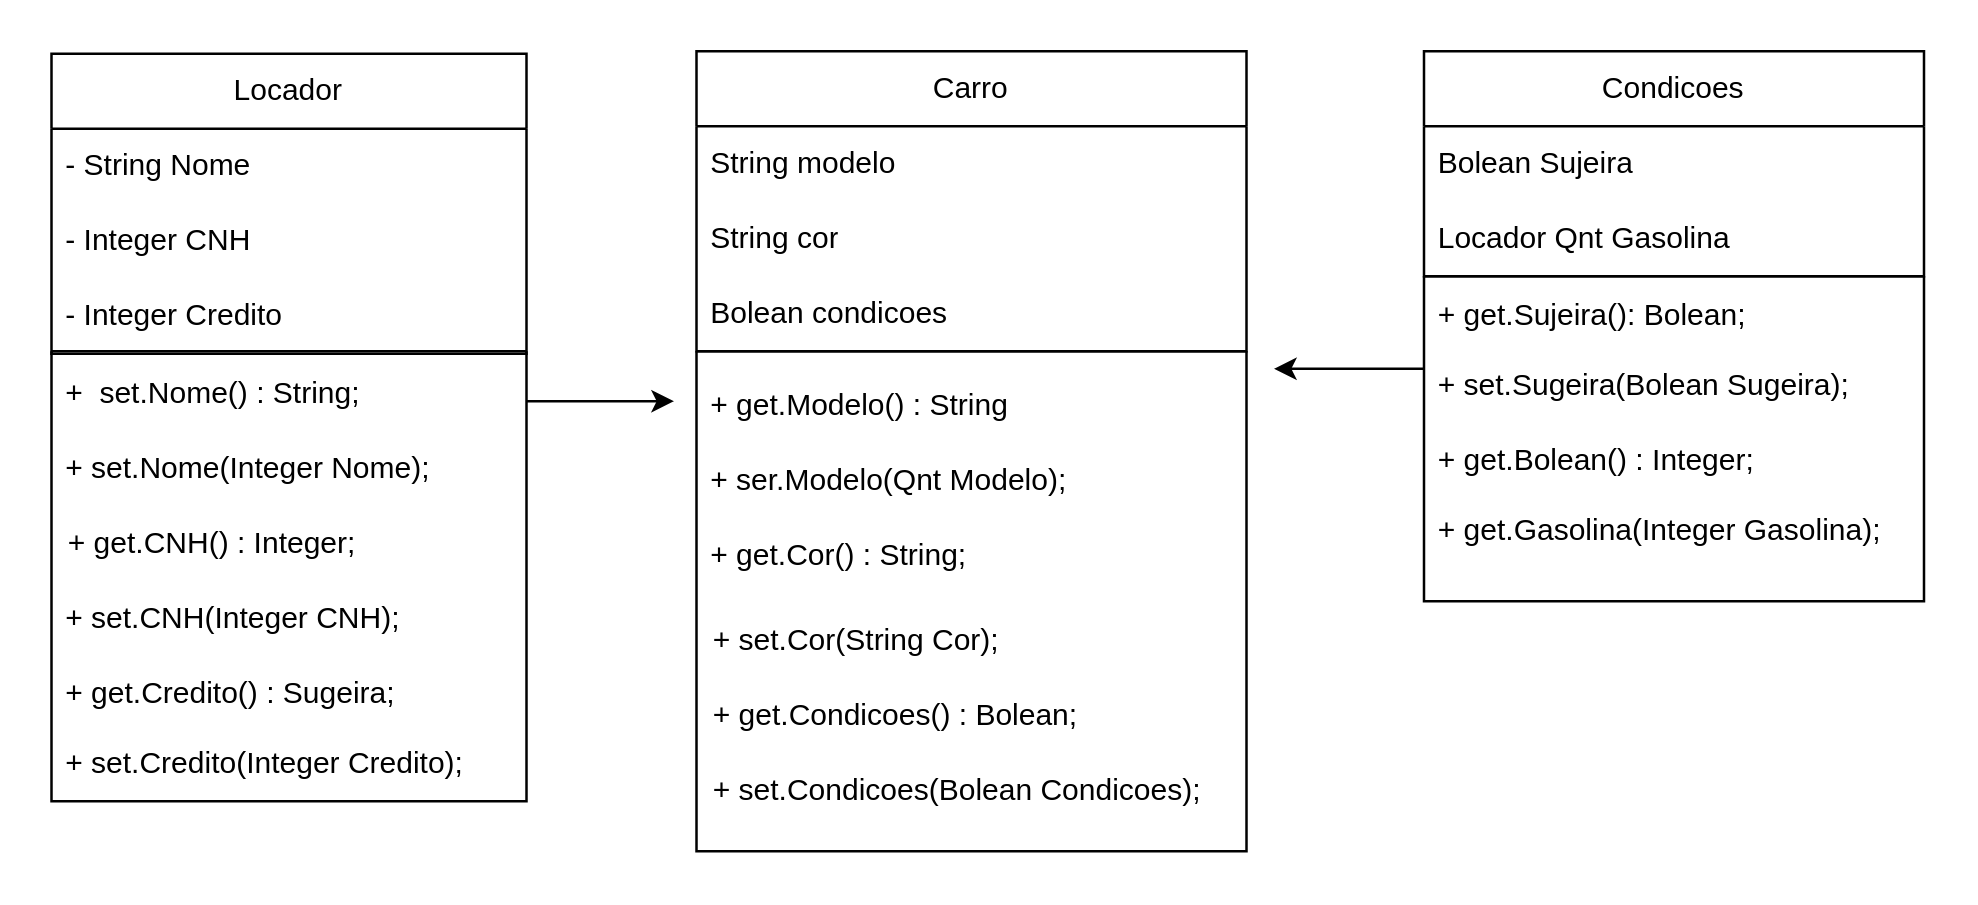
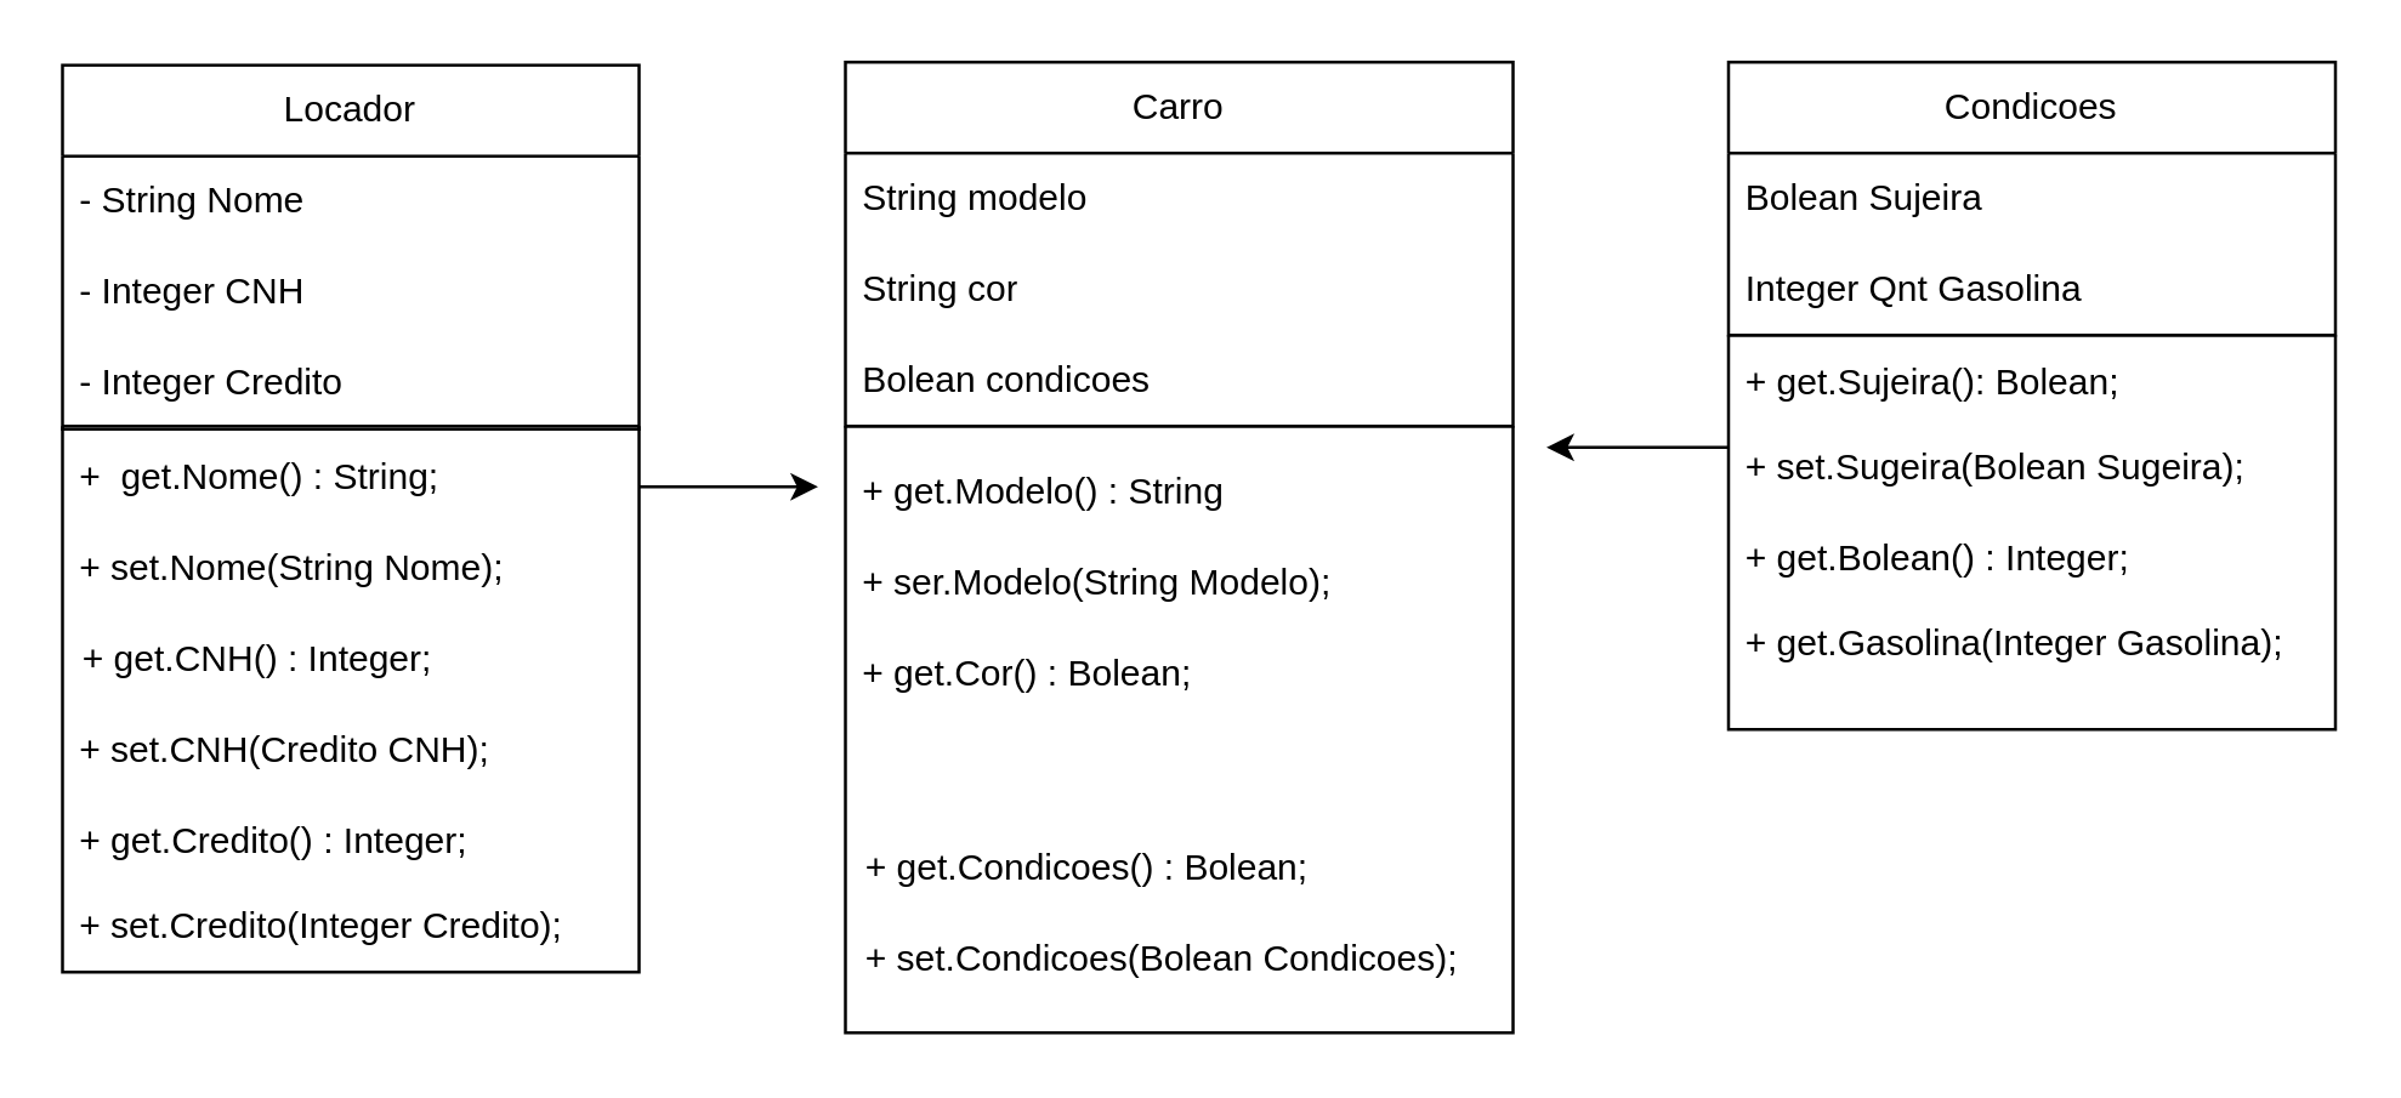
  <mxCell id="0" />
  <mxCell id="1" parent="0" />
  <mxCell id="2" value="Condicoes" style="swimlane;fontStyle=0;childLayout=stackLayout;horizontal=1;startSize=30;horizontalStack=0;resizeParent=1;resizeParentMax=0;resizeLast=0;collapsible=1;marginBottom=0;whiteSpace=wrap;html=1;" parent="1" vertex="1"><mxGeometry x="569" y="20" width="200" height="90" as="geometry" /></mxCell>
  <mxCell id="3" value="Bolean Sujeira" style="text;strokeColor=none;fillColor=none;align=left;verticalAlign=middle;spacingLeft=4;spacingRight=4;overflow=hidden;points=[[0,0.5],[1,0.5]];portConstraint=eastwest;rotatable=0;whiteSpace=wrap;html=1;" parent="2" vertex="1"><mxGeometry y="30" width="200" height="30" as="geometry" /></mxCell>
- <mxCell id="4" value="Locador Qnt Gasolina" style="text;strokeColor=none;fillColor=none;align=left;verticalAlign=middle;spacingLeft=4;spacingRight=4;overflow=hidden;points=[[0,0.5],[1,0.5]];portConstraint=eastwest;rotatable=0;whiteSpace=wrap;html=1;" parent="2" vertex="1"><mxGeometry y="60" width="200" height="30" as="geometry" /></mxCell>
+ <mxCell id="4" value="Integer Qnt Gasolina" style="text;strokeColor=none;fillColor=none;align=left;verticalAlign=middle;spacingLeft=4;spacingRight=4;overflow=hidden;points=[[0,0.5],[1,0.5]];portConstraint=eastwest;rotatable=0;whiteSpace=wrap;html=1;" parent="2" vertex="1"><mxGeometry y="60" width="200" height="30" as="geometry" /></mxCell>
  <mxCell id="5" value="Carro" style="swimlane;fontStyle=0;childLayout=stackLayout;horizontal=1;startSize=30;horizontalStack=0;resizeParent=1;resizeParentMax=0;resizeLast=0;collapsible=1;marginBottom=0;whiteSpace=wrap;html=1;" parent="1" vertex="1"><mxGeometry x="278" y="20" width="220" height="120" as="geometry" /></mxCell>
  <mxCell id="6" value="String modelo" style="text;strokeColor=none;fillColor=none;align=left;verticalAlign=middle;spacingLeft=4;spacingRight=4;overflow=hidden;points=[[0,0.5],[1,0.5]];portConstraint=eastwest;rotatable=0;whiteSpace=wrap;html=1;" parent="5" vertex="1"><mxGeometry y="30" width="220" height="30" as="geometry" /></mxCell>
  <mxCell id="7" value="String cor" style="text;strokeColor=none;fillColor=none;align=left;verticalAlign=middle;spacingLeft=4;spacingRight=4;overflow=hidden;points=[[0,0.5],[1,0.5]];portConstraint=eastwest;rotatable=0;whiteSpace=wrap;html=1;" parent="5" vertex="1"><mxGeometry y="60" width="220" height="30" as="geometry" /></mxCell>
  <mxCell id="8" value="Bolean condicoes" style="text;strokeColor=none;fillColor=none;align=left;verticalAlign=middle;spacingLeft=4;spacingRight=4;overflow=hidden;points=[[0,0.5],[1,0.5]];portConstraint=eastwest;rotatable=0;whiteSpace=wrap;html=1;" parent="5" vertex="1"><mxGeometry y="90" width="220" height="30" as="geometry" /></mxCell>
  <mxCell id="9" value="Locador" style="swimlane;fontStyle=0;childLayout=stackLayout;horizontal=1;startSize=30;horizontalStack=0;resizeParent=1;resizeParentMax=0;resizeLast=0;collapsible=1;marginBottom=0;whiteSpace=wrap;html=1;" parent="1" vertex="1"><mxGeometry x="20" y="21" width="190" height="120" as="geometry" /></mxCell>
  <mxCell id="10" value="- String Nome&lt;span style=&quot;white-space: pre;&quot;&gt;&#09;&lt;/span&gt;" style="text;strokeColor=none;fillColor=none;align=left;verticalAlign=middle;spacingLeft=4;spacingRight=4;overflow=hidden;points=[[0,0.5],[1,0.5]];portConstraint=eastwest;rotatable=0;whiteSpace=wrap;html=1;" parent="9" vertex="1"><mxGeometry y="30" width="190" height="30" as="geometry" /></mxCell>
  <mxCell id="11" value="- Integer CNH" style="text;strokeColor=none;fillColor=none;align=left;verticalAlign=middle;spacingLeft=4;spacingRight=4;overflow=hidden;points=[[0,0.5],[1,0.5]];portConstraint=eastwest;rotatable=0;whiteSpace=wrap;html=1;" parent="9" vertex="1"><mxGeometry y="60" width="190" height="30" as="geometry" /></mxCell>
  <mxCell id="12" value="- Integer Credito" style="text;strokeColor=none;fillColor=none;align=left;verticalAlign=middle;spacingLeft=4;spacingRight=4;overflow=hidden;points=[[0,0.5],[1,0.5]];portConstraint=eastwest;rotatable=0;whiteSpace=wrap;html=1;" parent="9" vertex="1"><mxGeometry y="90" width="190" height="30" as="geometry" /></mxCell>
  <mxCell id="13" value="" style="swimlane;startSize=0;" parent="1" vertex="1"><mxGeometry x="20" y="140" width="190" height="180" as="geometry" /></mxCell>
- <mxCell id="14" value="+ set.Nome(Integer Nome);" style="text;strokeColor=none;fillColor=none;align=left;verticalAlign=middle;spacingLeft=4;spacingRight=4;overflow=hidden;points=[[0,0.5],[1,0.5]];portConstraint=eastwest;rotatable=0;whiteSpace=wrap;html=1;" parent="13" vertex="1"><mxGeometry y="32" width="190" height="30" as="geometry" /></mxCell>
+ <mxCell id="14" value="+ set.Nome(String Nome);" style="text;strokeColor=none;fillColor=none;align=left;verticalAlign=middle;spacingLeft=4;spacingRight=4;overflow=hidden;points=[[0,0.5],[1,0.5]];portConstraint=eastwest;rotatable=0;whiteSpace=wrap;html=1;" parent="13" vertex="1"><mxGeometry y="32" width="190" height="30" as="geometry" /></mxCell>
  <mxCell id="15" value="+ get.CNH() : Integer;" style="text;strokeColor=none;fillColor=none;align=left;verticalAlign=middle;spacingLeft=4;spacingRight=4;overflow=hidden;points=[[0,0.5],[1,0.5]];portConstraint=eastwest;rotatable=0;whiteSpace=wrap;html=1;" parent="13" vertex="1"><mxGeometry x="1" y="62" width="189" height="30" as="geometry" /></mxCell>
- <mxCell id="16" value="+ set.CNH(Integer CNH);" style="text;strokeColor=none;fillColor=none;align=left;verticalAlign=middle;spacingLeft=4;spacingRight=4;overflow=hidden;points=[[0,0.5],[1,0.5]];portConstraint=eastwest;rotatable=0;whiteSpace=wrap;html=1;" parent="13" vertex="1"><mxGeometry y="92" width="190" height="30" as="geometry" /></mxCell>
- <mxCell id="17" value="+ get.Credito() : Sugeira;" style="text;strokeColor=none;fillColor=none;align=left;verticalAlign=middle;spacingLeft=4;spacingRight=4;overflow=hidden;points=[[0,0.5],[1,0.5]];portConstraint=eastwest;rotatable=0;whiteSpace=wrap;html=1;" parent="13" vertex="1"><mxGeometry y="122" width="190" height="30" as="geometry" /></mxCell>
+ <mxCell id="16" value="+ set.CNH(Credito CNH);" style="text;strokeColor=none;fillColor=none;align=left;verticalAlign=middle;spacingLeft=4;spacingRight=4;overflow=hidden;points=[[0,0.5],[1,0.5]];portConstraint=eastwest;rotatable=0;whiteSpace=wrap;html=1;" parent="13" vertex="1"><mxGeometry y="92" width="190" height="30" as="geometry" /></mxCell>
+ <mxCell id="17" value="+ get.Credito() : Integer;" style="text;strokeColor=none;fillColor=none;align=left;verticalAlign=middle;spacingLeft=4;spacingRight=4;overflow=hidden;points=[[0,0.5],[1,0.5]];portConstraint=eastwest;rotatable=0;whiteSpace=wrap;html=1;" parent="13" vertex="1"><mxGeometry y="122" width="190" height="30" as="geometry" /></mxCell>
  <mxCell id="18" value="+ set.Credito(Integer Credito);" style="text;strokeColor=none;fillColor=none;align=left;verticalAlign=middle;spacingLeft=4;spacingRight=4;overflow=hidden;points=[[0,0.5],[1,0.5]];portConstraint=eastwest;rotatable=0;whiteSpace=wrap;html=1;" parent="13" vertex="1"><mxGeometry y="150" width="190" height="30" as="geometry" /></mxCell>
- <mxCell id="19" value="+&amp;nbsp; set.Nome() : String;" style="text;strokeColor=none;fillColor=none;align=left;verticalAlign=middle;spacingLeft=4;spacingRight=4;overflow=hidden;points=[[0,0.5],[1,0.5]];portConstraint=eastwest;rotatable=0;whiteSpace=wrap;html=1;" parent="13" vertex="1"><mxGeometry y="2" width="140" height="30" as="geometry" /></mxCell>
+ <mxCell id="19" value="+&amp;nbsp; get.Nome() : String;" style="text;strokeColor=none;fillColor=none;align=left;verticalAlign=middle;spacingLeft=4;spacingRight=4;overflow=hidden;points=[[0,0.5],[1,0.5]];portConstraint=eastwest;rotatable=0;whiteSpace=wrap;html=1;" parent="13" vertex="1"><mxGeometry y="2" width="140" height="30" as="geometry" /></mxCell>
  <mxCell id="20" value="" style="swimlane;startSize=0;" vertex="1" parent="1"><mxGeometry x="569" y="110" width="200" height="130" as="geometry" /></mxCell>
  <mxCell id="21" value="+ get.Sujeira():&lt;b&gt;&amp;nbsp;&lt;/b&gt;Bolean;" style="text;strokeColor=none;fillColor=none;align=left;verticalAlign=middle;spacingLeft=4;spacingRight=4;overflow=hidden;points=[[0,0.5],[1,0.5]];portConstraint=eastwest;rotatable=0;whiteSpace=wrap;html=1;" vertex="1" parent="20"><mxGeometry y="1" width="200" height="30" as="geometry" /></mxCell>
  <mxCell id="22" value="+ set.Sugeira(Bolean Sugeira);" style="text;strokeColor=none;fillColor=none;align=left;verticalAlign=middle;spacingLeft=4;spacingRight=4;overflow=hidden;points=[[0,0.5],[1,0.5]];portConstraint=eastwest;rotatable=0;whiteSpace=wrap;html=1;" vertex="1" parent="20"><mxGeometry y="29" width="200" height="30" as="geometry" /></mxCell>
  <mxCell id="23" value="+ get.Bolean() : Integer;" style="text;strokeColor=none;fillColor=none;align=left;verticalAlign=middle;spacingLeft=4;spacingRight=4;overflow=hidden;points=[[0,0.5],[1,0.5]];portConstraint=eastwest;rotatable=0;whiteSpace=wrap;html=1;" vertex="1" parent="20"><mxGeometry y="59" width="200" height="30" as="geometry" /></mxCell>
  <mxCell id="24" value="+ get.Gasolina(Integer Gasolina);" style="text;strokeColor=none;fillColor=none;align=left;verticalAlign=middle;spacingLeft=4;spacingRight=4;overflow=hidden;points=[[0,0.5],[1,0.5]];portConstraint=eastwest;rotatable=0;whiteSpace=wrap;html=1;" vertex="1" parent="20"><mxGeometry y="87" width="200" height="30" as="geometry" /></mxCell>
  <mxCell id="25" value="" style="swimlane;startSize=0;" vertex="1" parent="1"><mxGeometry x="278" y="140" width="220" height="200" as="geometry" /></mxCell>
  <mxCell id="26" value="+ get.Modelo() : String" style="text;strokeColor=none;fillColor=none;align=left;verticalAlign=middle;spacingLeft=4;spacingRight=4;overflow=hidden;points=[[0,0.5],[1,0.5]];portConstraint=eastwest;rotatable=0;whiteSpace=wrap;html=1;" vertex="1" parent="1"><mxGeometry x="278" y="147" width="200" height="30" as="geometry" /></mxCell>
- <mxCell id="27" value="+ ser.Modelo(Qnt Modelo);" style="text;strokeColor=none;fillColor=none;align=left;verticalAlign=middle;spacingLeft=4;spacingRight=4;overflow=hidden;points=[[0,0.5],[1,0.5]];portConstraint=eastwest;rotatable=0;whiteSpace=wrap;html=1;" vertex="1" parent="1"><mxGeometry x="278" y="177" width="200" height="30" as="geometry" /></mxCell>
- <mxCell id="28" value="+ get.Cor() : String;" style="text;strokeColor=none;fillColor=none;align=left;verticalAlign=middle;spacingLeft=4;spacingRight=4;overflow=hidden;points=[[0,0.5],[1,0.5]];portConstraint=eastwest;rotatable=0;whiteSpace=wrap;html=1;" vertex="1" parent="1"><mxGeometry x="278" y="207" width="200" height="30" as="geometry" /></mxCell>
- <mxCell id="29" value="+ set.Cor(String Cor);" style="text;strokeColor=none;fillColor=none;align=left;verticalAlign=middle;spacingLeft=4;spacingRight=4;overflow=hidden;points=[[0,0.5],[1,0.5]];portConstraint=eastwest;rotatable=0;whiteSpace=wrap;html=1;" vertex="1" parent="1"><mxGeometry x="279" y="241" width="200" height="30" as="geometry" /></mxCell>
+ <mxCell id="27" value="+ ser.Modelo(String Modelo);" style="text;strokeColor=none;fillColor=none;align=left;verticalAlign=middle;spacingLeft=4;spacingRight=4;overflow=hidden;points=[[0,0.5],[1,0.5]];portConstraint=eastwest;rotatable=0;whiteSpace=wrap;html=1;" vertex="1" parent="1"><mxGeometry x="278" y="177" width="200" height="30" as="geometry" /></mxCell>
+ <mxCell id="28" value="+ get.Cor() : Bolean;" style="text;strokeColor=none;fillColor=none;align=left;verticalAlign=middle;spacingLeft=4;spacingRight=4;overflow=hidden;points=[[0,0.5],[1,0.5]];portConstraint=eastwest;rotatable=0;whiteSpace=wrap;html=1;" vertex="1" parent="1"><mxGeometry x="278" y="207" width="200" height="30" as="geometry" /></mxCell>
  <mxCell id="30" value="+ get.Condicoes() : Bolean;" style="text;strokeColor=none;fillColor=none;align=left;verticalAlign=middle;spacingLeft=4;spacingRight=4;overflow=hidden;points=[[0,0.5],[1,0.5]];portConstraint=eastwest;rotatable=0;whiteSpace=wrap;html=1;" vertex="1" parent="1"><mxGeometry x="279" y="271" width="200" height="30" as="geometry" /></mxCell>
  <mxCell id="31" value="+ set.Condicoes(Bolean Condicoes);" style="text;strokeColor=none;fillColor=none;align=left;verticalAlign=middle;spacingLeft=4;spacingRight=4;overflow=hidden;points=[[0,0.5],[1,0.5]];portConstraint=eastwest;rotatable=0;whiteSpace=wrap;html=1;" vertex="1" parent="1"><mxGeometry x="279" y="301" width="219" height="30" as="geometry" /></mxCell>
  <mxCell id="32" value="" style="endArrow=classic;html=1;rounded=0;" edge="1" parent="1"><mxGeometry width="50" height="50" relative="1" as="geometry"><mxPoint x="210" y="160" as="sourcePoint" /><mxPoint x="269" y="160" as="targetPoint" /></mxGeometry></mxCell>
  <mxCell id="33" value="" style="endArrow=classic;html=1;rounded=0;exitX=0;exitY=0.267;exitDx=0;exitDy=0;exitPerimeter=0;" edge="1" parent="1" source="22"><mxGeometry width="50" height="50" relative="1" as="geometry"><mxPoint x="559" y="150" as="sourcePoint" /><mxPoint x="509" y="147" as="targetPoint" /></mxGeometry></mxCell>
